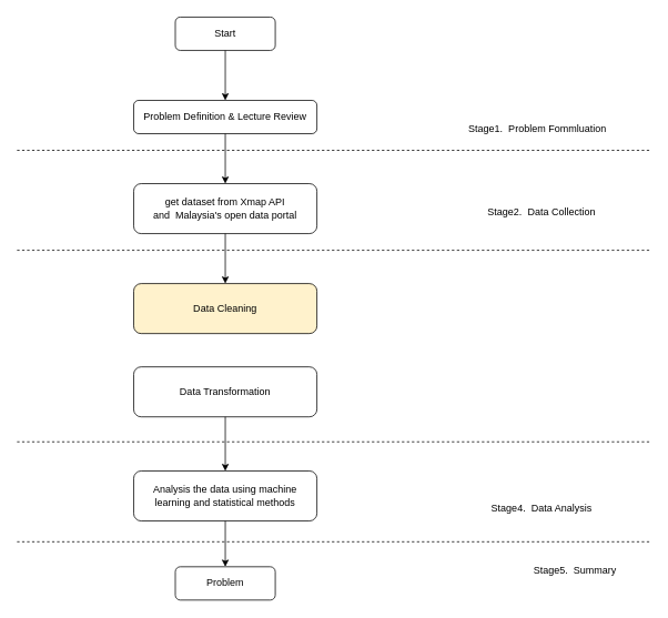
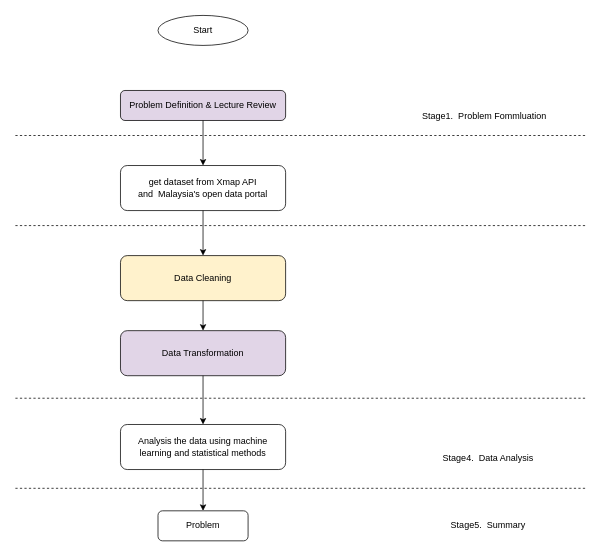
  <mxCell id="0" />
  <mxCell id="1" parent="0" />
  <mxCell id="2" value="" style="endArrow=none;dashed=1;html=1;rounded=0;" edge="1" parent="1"><mxGeometry width="50" height="50" relative="1" as="geometry"><mxPoint x="20" y="180" as="sourcePoint" /><mxPoint x="780" y="180" as="targetPoint" /></mxGeometry></mxCell>
- <mxCell id="3" value="Start" style="rounded=1;whiteSpace=wrap;html=1;" vertex="1" parent="1"><mxGeometry x="210" y="20" width="120" height="40" as="geometry" /></mxCell>
- <mxCell id="4" value="Problem Definition &amp;amp; Lecture Review" style="rounded=1;whiteSpace=wrap;html=1;" vertex="1" parent="1"><mxGeometry x="160" y="120" width="220" height="40" as="geometry" /></mxCell>
- <mxCell id="5" value="" style="endArrow=classic;html=1;rounded=0;exitX=0.5;exitY=1;exitDx=0;exitDy=0;" edge="1" parent="1" source="3" target="4"><mxGeometry width="50" height="50" relative="1" as="geometry"><mxPoint x="380" y="210" as="sourcePoint" /><mxPoint x="430" y="160" as="targetPoint" /></mxGeometry></mxCell>
+ <mxCell id="3" value="Start" style="ellipse;whiteSpace=wrap;html=1;" vertex="1" parent="1"><mxGeometry x="210" y="20" width="120" height="40" as="geometry" /></mxCell>
+ <mxCell id="4" value="Problem Definition &amp;amp; Lecture Review" style="rounded=1;whiteSpace=wrap;html=1;fillColor=#e1d5e7;" vertex="1" parent="1"><mxGeometry x="160" y="120" width="220" height="40" as="geometry" /></mxCell>
  <mxCell id="6" value="Stage1.&amp;nbsp; Problem Fommluation" style="text;html=1;align=center;verticalAlign=middle;whiteSpace=wrap;rounded=0;" vertex="1" parent="1"><mxGeometry x="555" y="140" width="180" height="30" as="geometry" /></mxCell>
  <mxCell id="7" value="get dataset from Xmap API and&amp;nbsp;&amp;nbsp;Malaysia's open data portal" style="rounded=1;whiteSpace=wrap;html=1;" vertex="1" parent="1"><mxGeometry x="160" y="220" width="220" height="60" as="geometry" /></mxCell>
  <mxCell id="8" value="" style="endArrow=none;dashed=1;html=1;rounded=0;" edge="1" parent="1"><mxGeometry width="50" height="50" relative="1" as="geometry"><mxPoint x="20" y="300" as="sourcePoint" /><mxPoint x="780" y="300" as="targetPoint" /><Array as="points"><mxPoint x="390" y="300" /></Array></mxGeometry></mxCell>
- <mxCell id="9" value="Stage2.&amp;nbsp; Data Collection" style="text;html=1;align=center;verticalAlign=middle;whiteSpace=wrap;rounded=0;" vertex="1" parent="1"><mxGeometry x="560" y="240" width="180" height="30" as="geometry" /></mxCell>
  <mxCell id="10" value="" style="endArrow=classic;html=1;rounded=0;exitX=0.5;exitY=1;exitDx=0;exitDy=0;" edge="1" parent="1" source="4" target="7"><mxGeometry width="50" height="50" relative="1" as="geometry"><mxPoint x="390" y="340" as="sourcePoint" /><mxPoint x="440" y="290" as="targetPoint" /></mxGeometry></mxCell>
  <mxCell id="11" value="Data Cleaning" style="rounded=1;whiteSpace=wrap;html=1;fillColor=#fff2cc;" vertex="1" parent="1"><mxGeometry x="160" y="340" width="220" height="60" as="geometry" /></mxCell>
- <mxCell id="12" value="Data Transformation" style="rounded=1;whiteSpace=wrap;html=1;" vertex="1" parent="1"><mxGeometry x="160" y="440" width="220" height="60" as="geometry" /></mxCell>
+ <mxCell id="12" value="Data Transformation" style="rounded=1;whiteSpace=wrap;html=1;fillColor=#e1d5e7;" vertex="1" parent="1"><mxGeometry x="160" y="440" width="220" height="60" as="geometry" /></mxCell>
  <mxCell id="13" value="" style="endArrow=none;dashed=1;html=1;rounded=0;" edge="1" parent="1"><mxGeometry width="50" height="50" relative="1" as="geometry"><mxPoint x="20" y="530" as="sourcePoint" /><mxPoint x="780" y="530" as="targetPoint" /><Array as="points"><mxPoint x="390" y="530" /></Array></mxGeometry></mxCell>
  <mxCell id="14" value="" style="endArrow=classic;html=1;rounded=0;entryX=0.5;entryY=0;entryDx=0;entryDy=0;exitX=0.5;exitY=1;exitDx=0;exitDy=0;" edge="1" parent="1" source="7" target="11"><mxGeometry width="50" height="50" relative="1" as="geometry"><mxPoint x="270" y="290" as="sourcePoint" /><mxPoint x="440" y="520" as="targetPoint" /></mxGeometry></mxCell>
+ <mxCell id="15" value="" style="endArrow=classic;html=1;rounded=0;exitX=0.5;exitY=1;exitDx=0;exitDy=0;entryX=0.5;entryY=0;entryDx=0;entryDy=0;" edge="1" parent="1" source="11" target="12"><mxGeometry width="50" height="50" relative="1" as="geometry"><mxPoint x="390" y="470" as="sourcePoint" /><mxPoint x="440" y="420" as="targetPoint" /></mxGeometry></mxCell>
  <mxCell id="16" value="Analysis the data using machine learning and statistical methods" style="rounded=1;whiteSpace=wrap;html=1;" vertex="1" parent="1"><mxGeometry x="160" y="565" width="220" height="60" as="geometry" /></mxCell>
  <mxCell id="17" value="Stage4.&amp;nbsp; Data Analysis" style="text;html=1;align=center;verticalAlign=middle;whiteSpace=wrap;rounded=0;" vertex="1" parent="1"><mxGeometry x="560" y="595" width="180" height="30" as="geometry" /></mxCell>
  <mxCell id="18" value="" style="endArrow=none;dashed=1;html=1;rounded=0;" edge="1" parent="1"><mxGeometry width="50" height="50" relative="1" as="geometry"><mxPoint x="20" y="650" as="sourcePoint" /><mxPoint x="780" y="650" as="targetPoint" /><Array as="points"><mxPoint x="390" y="650" /></Array></mxGeometry></mxCell>
  <mxCell id="19" value="Problem" style="rounded=1;whiteSpace=wrap;html=1;" vertex="1" parent="1"><mxGeometry x="210" y="680" width="120" height="40" as="geometry" /></mxCell>
- <mxCell id="20" value="Stage5.&amp;nbsp; Summary" style="text;html=1;align=center;verticalAlign=middle;whiteSpace=wrap;rounded=0;" vertex="1" parent="1"><mxGeometry x="600" y="670" width="180" height="30" as="geometry" /></mxCell>
+ <mxCell id="20" value="Stage5.&amp;nbsp; Summary" style="text;html=1;align=center;verticalAlign=middle;whiteSpace=wrap;rounded=0;" vertex="1" parent="1"><mxGeometry x="560" y="685" width="180" height="30" as="geometry" /></mxCell>
  <mxCell id="21" value="" style="endArrow=classic;html=1;rounded=0;exitX=0.5;exitY=1;exitDx=0;exitDy=0;entryX=0.5;entryY=0;entryDx=0;entryDy=0;" edge="1" parent="1" source="12" target="16"><mxGeometry width="50" height="50" relative="1" as="geometry"><mxPoint x="390" y="650" as="sourcePoint" /><mxPoint x="440" y="600" as="targetPoint" /></mxGeometry></mxCell>
  <mxCell id="22" value="" style="endArrow=classic;html=1;rounded=0;exitX=0.5;exitY=1;exitDx=0;exitDy=0;entryX=0.5;entryY=0;entryDx=0;entryDy=0;" edge="1" parent="1" source="16" target="19"><mxGeometry width="50" height="50" relative="1" as="geometry"><mxPoint x="390" y="710" as="sourcePoint" /><mxPoint x="440" y="660" as="targetPoint" /></mxGeometry></mxCell>
